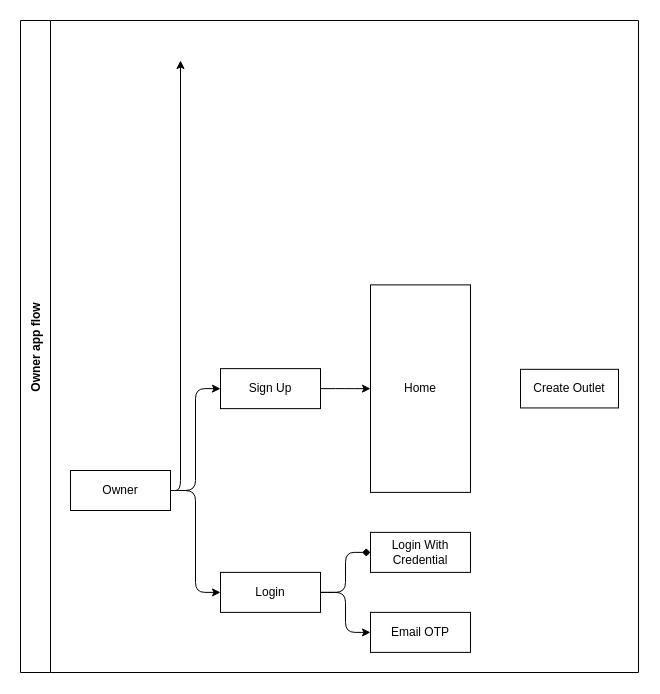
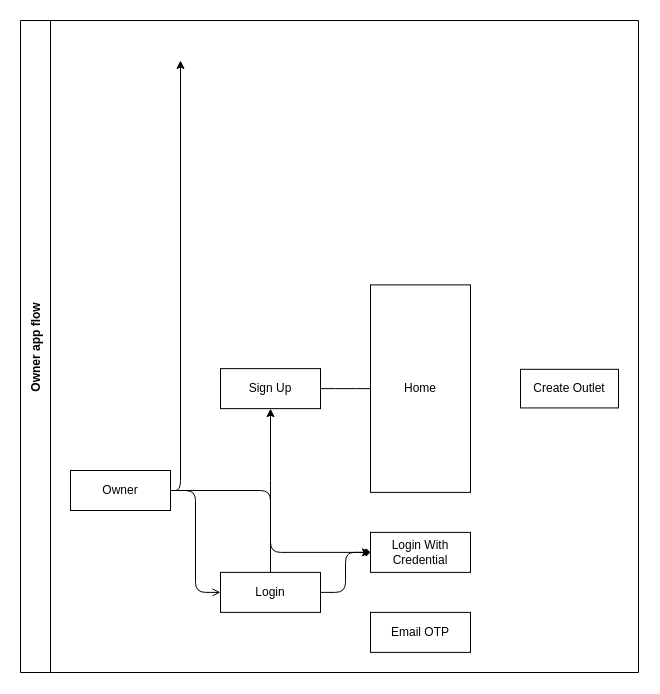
  <mxCell id="0" />
  <mxCell id="1" parent="0" />
  <mxCell id="2" value="Owner app flow" style="swimlane;startSize=30;horizontal=0;childLayout=treeLayout;horizontalTree=1;sortEdges=1;resizable=0;containerType=tree;fontSize=12;" vertex="1" parent="1"><mxGeometry x="20" y="20" width="618" height="652" as="geometry" /></mxCell>
  <mxCell id="3" value="Owner" style="whiteSpace=wrap;html=1;" vertex="1" parent="2"><mxGeometry x="50" y="450" width="100" height="40" as="geometry" /></mxCell>
  <mxCell id="4" value="Sign Up" style="whiteSpace=wrap;html=1;" vertex="1" parent="2"><mxGeometry x="200" y="348.125" width="100" height="40" as="geometry" /></mxCell>
- <mxCell id="5" value="" style="edgeStyle=elbowEdgeStyle;elbow=horizontal;html=1;rounded=1;curved=0;sourcePerimeterSpacing=0;targetPerimeterSpacing=0;startSize=6;endSize=6;" edge="1" parent="2" source="3" target="4"><mxGeometry relative="1" as="geometry" /></mxCell>
+ <mxCell id="5" value="" style="edgeStyle=elbowEdgeStyle;elbow=horizontal;html=1;rounded=1;curved=0;sourcePerimeterSpacing=0;targetPerimeterSpacing=0;startSize=6;endSize=6;" edge="1" parent="2" source="3" target="9"><mxGeometry relative="1" as="geometry" /></mxCell>
  <mxCell id="6" value="Login" style="whiteSpace=wrap;html=1;" vertex="1" parent="2"><mxGeometry x="200" y="551.875" width="100" height="40" as="geometry" /></mxCell>
- <mxCell id="7" value="" style="edgeStyle=elbowEdgeStyle;elbow=horizontal;html=1;rounded=1;curved=0;sourcePerimeterSpacing=0;targetPerimeterSpacing=0;startSize=6;endSize=6;" edge="1" parent="2" source="3" target="6"><mxGeometry relative="1" as="geometry" /></mxCell>
+ <mxCell id="7" value="" style="edgeStyle=elbowEdgeStyle;elbow=horizontal;html=1;rounded=1;curved=0;sourcePerimeterSpacing=0;targetPerimeterSpacing=0;startSize=6;endSize=6;endArrow=open;" edge="1" parent="2" source="3" target="6"><mxGeometry relative="1" as="geometry" /></mxCell>
  <mxCell id="8" value="" style="edgeStyle=elbowEdgeStyle;elbow=horizontal;html=1;rounded=1;curved=0;sourcePerimeterSpacing=0;targetPerimeterSpacing=0;startSize=6;endSize=6;endArrow=diamond;" edge="1" target="9" source="6" parent="2"><mxGeometry relative="1" as="geometry"><mxPoint x="180" y="20" as="sourcePoint" /></mxGeometry></mxCell>
  <mxCell id="9" value="Login With Credential" style="whiteSpace=wrap;html=1;" vertex="1" parent="2"><mxGeometry x="350" y="511.875" width="100" height="40" as="geometry" /></mxCell>
  <mxCell id="10" value="" style="edgeStyle=elbowEdgeStyle;elbow=horizontal;html=1;rounded=1;curved=0;sourcePerimeterSpacing=0;targetPerimeterSpacing=0;startSize=6;endSize=6;exitX=1;exitY=0.5;exitDx=0;exitDy=0;" edge="1" parent="2" source="3"><mxGeometry relative="1" as="geometry"><mxPoint x="160" y="-20" as="sourcePoint" /><mxPoint x="160" y="40" as="targetPoint" /><Array as="points"><mxPoint x="160" y="20" /></Array></mxGeometry></mxCell>
- <mxCell id="11" value="" style="edgeStyle=elbowEdgeStyle;elbow=horizontal;html=1;rounded=1;curved=0;sourcePerimeterSpacing=0;targetPerimeterSpacing=0;startSize=6;endSize=6;" edge="1" target="12" source="6" parent="2"><mxGeometry relative="1" as="geometry"><mxPoint x="180" y="280" as="sourcePoint" /></mxGeometry></mxCell>
+ <mxCell id="11" value="" style="edgeStyle=elbowEdgeStyle;elbow=horizontal;html=1;rounded=1;curved=0;sourcePerimeterSpacing=0;targetPerimeterSpacing=0;startSize=6;endSize=6;" edge="1" target="4" source="6" parent="2"><mxGeometry relative="1" as="geometry"><mxPoint x="180" y="280" as="sourcePoint" /></mxGeometry></mxCell>
  <mxCell id="12" value="Email OTP" style="whiteSpace=wrap;html=1;" vertex="1" parent="2"><mxGeometry x="350" y="591.875" width="100" height="40" as="geometry" /></mxCell>
- <mxCell id="13" value="" style="edgeStyle=elbowEdgeStyle;elbow=horizontal;html=1;rounded=1;curved=0;sourcePerimeterSpacing=0;targetPerimeterSpacing=0;startSize=6;endSize=6;" edge="1" target="14" source="4" parent="2"><mxGeometry relative="1" as="geometry"><mxPoint x="180" y="280" as="sourcePoint" /></mxGeometry></mxCell>
+ <mxCell id="13" value="" style="edgeStyle=elbowEdgeStyle;elbow=horizontal;html=1;rounded=1;curved=0;sourcePerimeterSpacing=0;targetPerimeterSpacing=0;startSize=6;endSize=6;endArrow=none;" edge="1" target="14" source="4" parent="2"><mxGeometry relative="1" as="geometry"><mxPoint x="180" y="280" as="sourcePoint" /></mxGeometry></mxCell>
  <mxCell id="14" value="Home" style="whiteSpace=wrap;html=1;" vertex="1" parent="2"><mxGeometry x="350" y="264.375" width="100" height="207.5" as="geometry" /></mxCell>
  <mxCell id="15" value="Create Outlet" style="whiteSpace=wrap;html=1;" vertex="1" parent="2"><mxGeometry x="500" y="348.81" width="98" height="38.63" as="geometry" /></mxCell>
  <mxCell id="16" style="edgeStyle=orthogonalEdgeStyle;rounded=0;orthogonalLoop=1;jettySize=auto;html=1;exitX=0.5;exitY=1;exitDx=0;exitDy=0;" edge="1" parent="2" source="15" target="15"><mxGeometry relative="1" as="geometry" /></mxCell>
